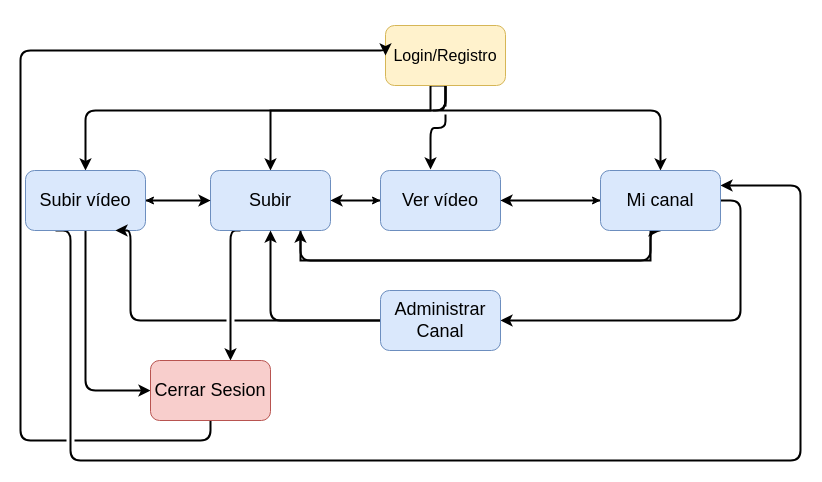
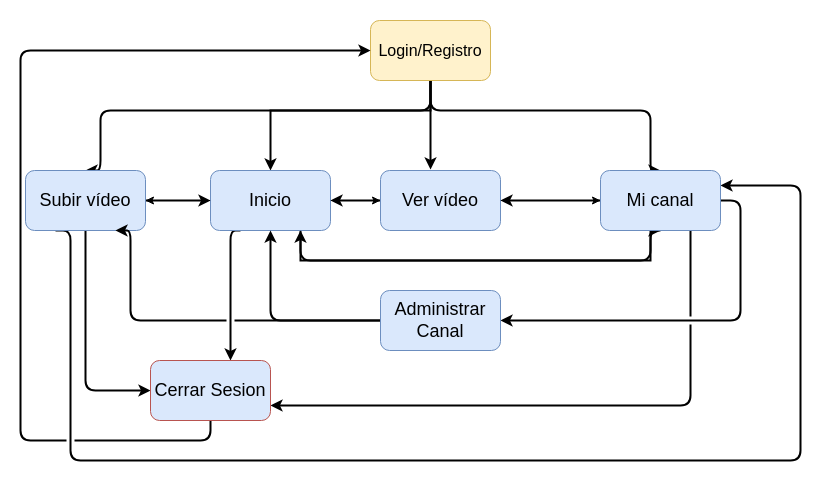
  <mxCell id="0" />
  <mxCell id="1" parent="0" />
  <mxCell id="2" style="edgeStyle=orthogonalEdgeStyle;rounded=0;comic=0;orthogonalLoop=1;jettySize=auto;html=1;exitX=0.5;exitY=1;exitDx=0;exitDy=0;fontSize=16;strokeWidth=2;jumpStyle=gap;" edge="1" parent="1" source="6" target="11"><mxGeometry relative="1" as="geometry"><Array as="points"><mxPoint x="430" y="110" /><mxPoint x="270" y="110" /></Array></mxGeometry></mxCell>
  <mxCell id="3" style="edgeStyle=orthogonalEdgeStyle;rounded=1;comic=0;orthogonalLoop=1;jettySize=auto;html=1;exitX=0.5;exitY=1;exitDx=0;exitDy=0;entryX=0.5;entryY=0;entryDx=0;entryDy=0;fontSize=16;strokeWidth=2;jumpStyle=gap;" edge="1" parent="1" source="6" target="23"><mxGeometry relative="1" as="geometry"><Array as="points"><mxPoint x="430" y="110" /><mxPoint x="650" y="110" /></Array></mxGeometry></mxCell>
  <mxCell id="4" style="edgeStyle=orthogonalEdgeStyle;rounded=1;comic=0;orthogonalLoop=1;jettySize=auto;html=1;exitX=0.5;exitY=1;exitDx=0;exitDy=0;entryX=0.417;entryY=-0.017;entryDx=0;entryDy=0;entryPerimeter=0;fontSize=16;strokeWidth=2;jumpStyle=gap;" edge="1" parent="1" source="6" target="14"><mxGeometry relative="1" as="geometry" /></mxCell>
  <mxCell id="5" style="edgeStyle=orthogonalEdgeStyle;rounded=1;comic=0;orthogonalLoop=1;jettySize=auto;html=1;exitX=0.5;exitY=1;exitDx=0;exitDy=0;entryX=0.5;entryY=0;entryDx=0;entryDy=0;fontSize=16;strokeWidth=2;jumpStyle=gap;" edge="1" parent="1" source="6" target="18"><mxGeometry relative="1" as="geometry"><Array as="points"><mxPoint x="430" y="110" /><mxPoint x="100" y="110" /></Array></mxGeometry></mxCell>
- <mxCell id="6" value="Login/Registro" style="rounded=1;whiteSpace=wrap;html=1;fontSize=16;fillColor=#fff2cc;strokeColor=#d6b656;" vertex="1" parent="1"><mxGeometry x="385" y="25" width="120" height="60" as="geometry" /></mxCell>
+ <mxCell id="6" value="Login/Registro" style="rounded=1;whiteSpace=wrap;html=1;fontSize=16;fillColor=#fff2cc;strokeColor=#d6b656;" vertex="1" parent="1"><mxGeometry x="370" y="20" width="120" height="60" as="geometry" /></mxCell>
  <mxCell id="7" style="edgeStyle=orthogonalEdgeStyle;rounded=0;comic=0;orthogonalLoop=1;jettySize=auto;html=1;exitX=0;exitY=0.5;exitDx=0;exitDy=0;fontSize=16;" edge="1" parent="1" source="11" target="18"><mxGeometry relative="1" as="geometry" /></mxCell>
  <mxCell id="8" style="edgeStyle=orthogonalEdgeStyle;rounded=0;comic=0;orthogonalLoop=1;jettySize=auto;html=1;exitX=1;exitY=0.5;exitDx=0;exitDy=0;entryX=0;entryY=0.5;entryDx=0;entryDy=0;fontSize=16;" edge="1" parent="1" source="11" target="14"><mxGeometry relative="1" as="geometry" /></mxCell>
  <mxCell id="9" style="edgeStyle=orthogonalEdgeStyle;rounded=0;comic=0;orthogonalLoop=1;jettySize=auto;html=1;exitX=0.75;exitY=1;exitDx=0;exitDy=0;entryX=0.5;entryY=1;entryDx=0;entryDy=0;fontSize=16;strokeWidth=2;jumpStyle=gap;" edge="1" parent="1" source="11" target="23"><mxGeometry relative="1" as="geometry"><Array as="points"><mxPoint x="300" y="260" /><mxPoint x="650" y="260" /></Array></mxGeometry></mxCell>
  <mxCell id="10" style="edgeStyle=orthogonalEdgeStyle;rounded=1;comic=0;orthogonalLoop=1;jettySize=auto;html=1;exitX=0.25;exitY=1;exitDx=0;exitDy=0;fontSize=16;strokeWidth=2;" edge="1" parent="1" source="11" target="25"><mxGeometry relative="1" as="geometry"><Array as="points"><mxPoint x="230" y="230" /></Array></mxGeometry></mxCell>
- <mxCell id="11" value="Subir" style="rounded=1;whiteSpace=wrap;html=1;fontSize=18;fillColor=#dae8fc;strokeColor=#6c8ebf;" vertex="1" parent="1"><mxGeometry x="210" y="170" width="120" height="60" as="geometry" /></mxCell>
+ <mxCell id="11" value="Inicio" style="rounded=1;whiteSpace=wrap;html=1;fontSize=18;fillColor=#dae8fc;strokeColor=#6c8ebf;" vertex="1" parent="1"><mxGeometry x="210" y="170" width="120" height="60" as="geometry" /></mxCell>
  <mxCell id="12" style="edgeStyle=orthogonalEdgeStyle;rounded=1;comic=0;orthogonalLoop=1;jettySize=auto;html=1;exitX=0;exitY=0.5;exitDx=0;exitDy=0;fontSize=16;strokeWidth=2;" edge="1" parent="1" source="14"><mxGeometry relative="1" as="geometry"><mxPoint x="330" y="200" as="targetPoint" /></mxGeometry></mxCell>
  <mxCell id="13" style="edgeStyle=orthogonalEdgeStyle;rounded=0;comic=0;orthogonalLoop=1;jettySize=auto;html=1;exitX=1;exitY=0.5;exitDx=0;exitDy=0;entryX=0;entryY=0.5;entryDx=0;entryDy=0;fontSize=16;" edge="1" parent="1" source="14" target="23"><mxGeometry relative="1" as="geometry" /></mxCell>
  <mxCell id="14" value="Ver vídeo" style="rounded=1;whiteSpace=wrap;html=1;fontSize=18;fillColor=#dae8fc;strokeColor=#6c8ebf;" vertex="1" parent="1"><mxGeometry x="380" y="170" width="120" height="60" as="geometry" /></mxCell>
  <mxCell id="15" style="edgeStyle=orthogonalEdgeStyle;rounded=1;comic=0;orthogonalLoop=1;jettySize=auto;html=1;exitX=1;exitY=0.5;exitDx=0;exitDy=0;entryX=0;entryY=0.5;entryDx=0;entryDy=0;fontSize=16;strokeWidth=2;jumpStyle=gap;" edge="1" parent="1" source="18" target="11"><mxGeometry relative="1" as="geometry" /></mxCell>
  <mxCell id="16" style="edgeStyle=orthogonalEdgeStyle;rounded=1;comic=0;orthogonalLoop=1;jettySize=auto;html=1;exitX=0.5;exitY=1;exitDx=0;exitDy=0;entryX=0;entryY=0.5;entryDx=0;entryDy=0;fontSize=16;strokeWidth=2;jumpStyle=gap;" edge="1" parent="1" source="18" target="25"><mxGeometry relative="1" as="geometry" /></mxCell>
  <mxCell id="17" style="edgeStyle=orthogonalEdgeStyle;rounded=1;comic=0;orthogonalLoop=1;jettySize=auto;html=1;exitX=0.25;exitY=1;exitDx=0;exitDy=0;entryX=1;entryY=0.25;entryDx=0;entryDy=0;fontSize=16;strokeWidth=2;jumpStyle=gap;" edge="1" parent="1" source="18" target="23"><mxGeometry relative="1" as="geometry"><Array as="points"><mxPoint x="70" y="460" /><mxPoint x="800" y="460" /><mxPoint x="800" y="185" /></Array></mxGeometry></mxCell>
  <mxCell id="18" value="Subir vídeo" style="rounded=1;whiteSpace=wrap;html=1;fontSize=18;fillColor=#dae8fc;strokeColor=#6c8ebf;" vertex="1" parent="1"><mxGeometry x="25" y="170" width="120" height="60" as="geometry" /></mxCell>
  <mxCell id="19" style="edgeStyle=orthogonalEdgeStyle;rounded=1;comic=0;orthogonalLoop=1;jettySize=auto;html=1;exitX=0;exitY=0.5;exitDx=0;exitDy=0;fontSize=16;strokeWidth=2;" edge="1" parent="1" source="23" target="14"><mxGeometry relative="1" as="geometry" /></mxCell>
  <mxCell id="20" style="edgeStyle=orthogonalEdgeStyle;rounded=1;comic=0;orthogonalLoop=1;jettySize=auto;html=1;exitX=0.5;exitY=1;exitDx=0;exitDy=0;entryX=0.75;entryY=1;entryDx=0;entryDy=0;fontSize=16;strokeWidth=2;jumpStyle=gap;" edge="1" parent="1" source="23" target="11"><mxGeometry relative="1" as="geometry"><Array as="points"><mxPoint x="650" y="260" /><mxPoint x="300" y="260" /></Array></mxGeometry></mxCell>
  <mxCell id="21" style="edgeStyle=orthogonalEdgeStyle;rounded=1;comic=0;orthogonalLoop=1;jettySize=auto;html=1;exitX=1;exitY=0.5;exitDx=0;exitDy=0;entryX=1;entryY=0.5;entryDx=0;entryDy=0;fontSize=16;strokeWidth=2;jumpStyle=gap;" edge="1" parent="1" source="23" target="28"><mxGeometry relative="1" as="geometry" /></mxCell>
+ <mxCell id="22" style="edgeStyle=orthogonalEdgeStyle;rounded=1;comic=0;orthogonalLoop=1;jettySize=auto;html=1;exitX=0.75;exitY=1;exitDx=0;exitDy=0;entryX=1;entryY=0.75;entryDx=0;entryDy=0;fontSize=16;strokeWidth=2;jumpStyle=gap;" edge="1" parent="1" source="23" target="25"><mxGeometry relative="1" as="geometry" /></mxCell>
  <mxCell id="23" value="Mi canal" style="rounded=1;whiteSpace=wrap;html=1;fontSize=18;fillColor=#dae8fc;strokeColor=#6c8ebf;" vertex="1" parent="1"><mxGeometry x="600" y="170" width="120" height="60" as="geometry" /></mxCell>
  <mxCell id="24" style="edgeStyle=orthogonalEdgeStyle;rounded=1;comic=0;orthogonalLoop=1;jettySize=auto;html=1;exitX=0.5;exitY=1;exitDx=0;exitDy=0;fontSize=16;strokeWidth=2;jumpStyle=gap;entryX=0;entryY=0.5;entryDx=0;entryDy=0;" edge="1" parent="1" source="25" target="6"><mxGeometry relative="1" as="geometry"><mxPoint x="350" y="50" as="targetPoint" /><Array as="points"><mxPoint x="210" y="440" /><mxPoint y="440" x="20" /><mxPoint y="50" x="20" /></Array></mxGeometry></mxCell>
- <mxCell id="25" value="Cerrar Sesion&lt;br&gt;" style="rounded=1;whiteSpace=wrap;html=1;fontSize=18;fillColor=#f8cecc;strokeColor=#b85450;" vertex="1" parent="1"><mxGeometry x="150" y="360" width="120" height="60" as="geometry" /></mxCell>
+ <mxCell id="25" value="Cerrar Sesion&lt;br&gt;" style="rounded=1;whiteSpace=wrap;html=1;fontSize=18;fillColor=#dae8fc;strokeColor=#b85450;" vertex="1" parent="1"><mxGeometry x="150" y="360" width="120" height="60" as="geometry" /></mxCell>
  <mxCell id="26" style="edgeStyle=orthogonalEdgeStyle;rounded=1;comic=0;orthogonalLoop=1;jettySize=auto;html=1;exitX=0;exitY=0.5;exitDx=0;exitDy=0;entryX=0.5;entryY=1;entryDx=0;entryDy=0;fontSize=16;strokeWidth=2;jumpStyle=gap;" edge="1" parent="1" source="28" target="11"><mxGeometry relative="1" as="geometry"><Array as="points"><mxPoint x="350" y="320" /><mxPoint x="270" y="320" /></Array></mxGeometry></mxCell>
  <mxCell id="27" style="edgeStyle=orthogonalEdgeStyle;rounded=1;comic=0;orthogonalLoop=1;jettySize=auto;html=1;exitX=0;exitY=0.5;exitDx=0;exitDy=0;entryX=0.75;entryY=1;entryDx=0;entryDy=0;fontSize=16;strokeWidth=2;jumpStyle=gap;" edge="1" parent="1" source="28" target="18"><mxGeometry relative="1" as="geometry"><Array as="points"><mxPoint x="130" y="320" /></Array></mxGeometry></mxCell>
  <mxCell id="28" value="Administrar Canal" style="rounded=1;whiteSpace=wrap;html=1;fontSize=18;fillColor=#dae8fc;strokeColor=#6c8ebf;" vertex="1" parent="1"><mxGeometry x="380" y="290" width="120" height="60" as="geometry" /></mxCell>
